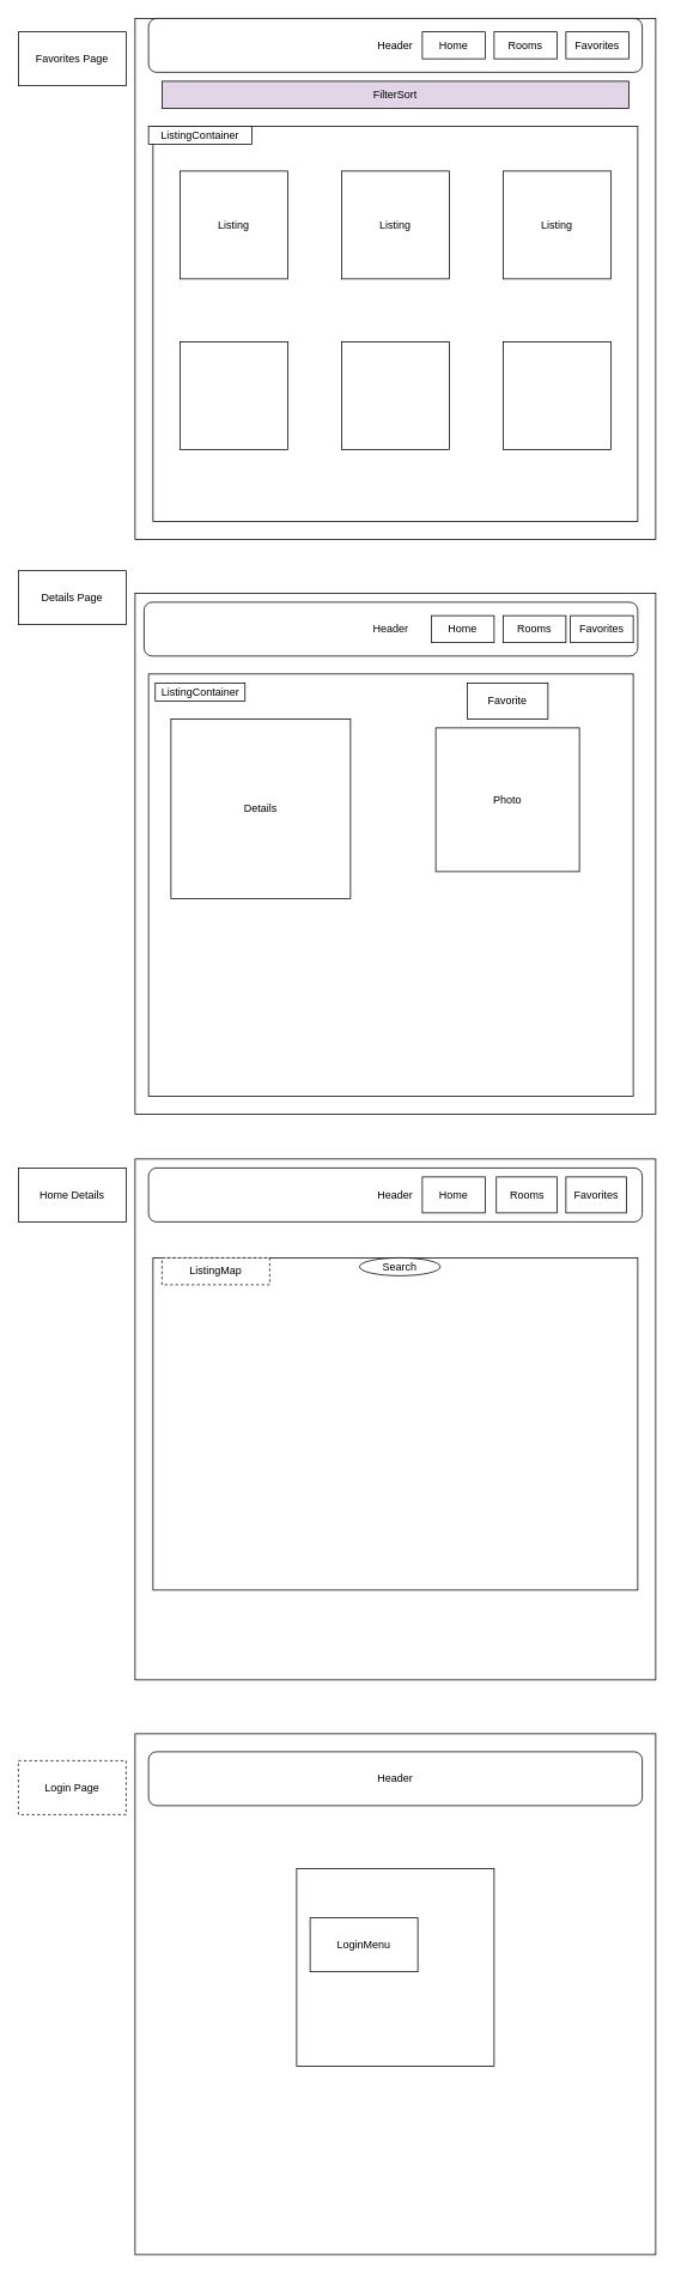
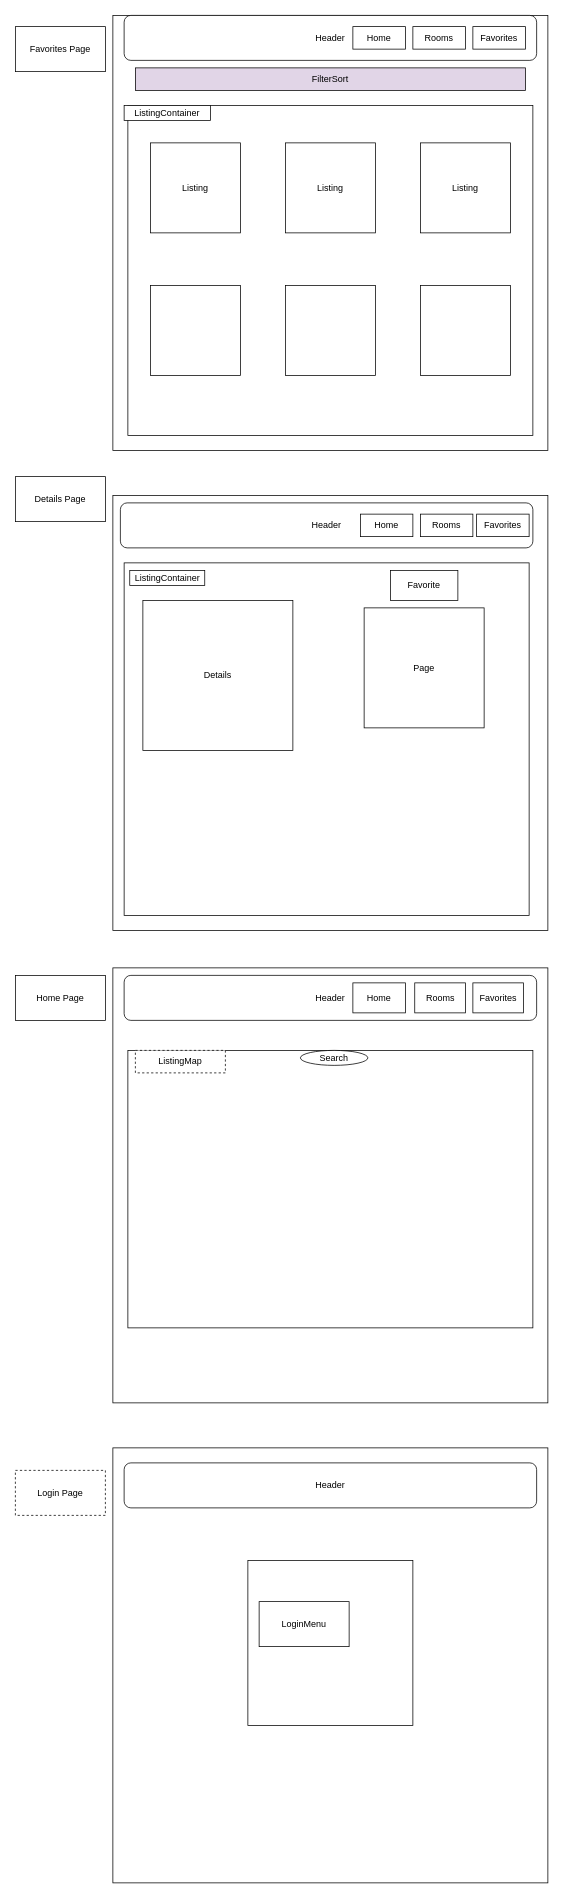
  <mxCell id="0" />
  <mxCell id="1" parent="0" />
  <mxCell id="2" value="" style="whiteSpace=wrap;html=1;aspect=fixed;" vertex="1" parent="1"><mxGeometry x="150" y="20" width="580" height="580" as="geometry" /></mxCell>
  <mxCell id="3" value="Header" style="rounded=1;whiteSpace=wrap;html=1;" vertex="1" parent="1"><mxGeometry x="165" y="20" width="550" height="60" as="geometry" /></mxCell>
  <mxCell id="4" value="FilterSort" style="rounded=0;whiteSpace=wrap;html=1;fillColor=#e1d5e7;" vertex="1" parent="1"><mxGeometry x="180" y="90" width="520" height="30" as="geometry" /></mxCell>
  <mxCell id="5" value="Home" style="rounded=0;whiteSpace=wrap;html=1;" vertex="1" parent="1"><mxGeometry x="470" y="35" width="70" height="30" as="geometry" /></mxCell>
  <mxCell id="6" value="Favorites" style="rounded=0;whiteSpace=wrap;html=1;" vertex="1" parent="1"><mxGeometry x="630" y="35" width="70" height="30" as="geometry" /></mxCell>
  <mxCell id="7" value="&lt;p style=&quot;line-height: 60% ; font-size: 15px&quot;&gt;&lt;br&gt;&lt;/p&gt;" style="rounded=0;whiteSpace=wrap;html=1;align=left;" vertex="1" parent="1"><mxGeometry x="170" y="140" width="540" height="440" as="geometry" /></mxCell>
  <mxCell id="8" value="ListingContainer" style="rounded=0;whiteSpace=wrap;html=1;" vertex="1" parent="1"><mxGeometry x="165" y="140" width="115" height="20" as="geometry" /></mxCell>
  <mxCell id="9" value="Listing" style="whiteSpace=wrap;html=1;aspect=fixed;" vertex="1" parent="1"><mxGeometry x="200" y="190" width="120" height="120" as="geometry" /></mxCell>
  <mxCell id="10" value="Listing" style="whiteSpace=wrap;html=1;aspect=fixed;" vertex="1" parent="1"><mxGeometry x="380" y="190" width="120" height="120" as="geometry" /></mxCell>
  <mxCell id="11" value="Listing" style="whiteSpace=wrap;html=1;aspect=fixed;" vertex="1" parent="1"><mxGeometry x="560" y="190" width="120" height="120" as="geometry" /></mxCell>
  <mxCell id="12" value="" style="whiteSpace=wrap;html=1;aspect=fixed;" vertex="1" parent="1"><mxGeometry x="560" y="380" width="120" height="120" as="geometry" /></mxCell>
  <mxCell id="13" value="" style="whiteSpace=wrap;html=1;aspect=fixed;" vertex="1" parent="1"><mxGeometry x="380" y="380" width="120" height="120" as="geometry" /></mxCell>
  <mxCell id="14" value="" style="whiteSpace=wrap;html=1;aspect=fixed;" vertex="1" parent="1"><mxGeometry x="200" y="380" width="120" height="120" as="geometry" /></mxCell>
  <mxCell id="15" value="" style="whiteSpace=wrap;html=1;aspect=fixed;" vertex="1" parent="1"><mxGeometry x="150" y="660" width="580" height="580" as="geometry" /></mxCell>
  <mxCell id="16" value="Favorites Page" style="rounded=0;whiteSpace=wrap;html=1;" vertex="1" parent="1"><mxGeometry y="35" width="120" height="60" as="geometry" x="20" /></mxCell>
  <mxCell id="17" value="Details Page" style="rounded=0;whiteSpace=wrap;html=1;" vertex="1" parent="1"><mxGeometry x="20" y="635" width="120" height="60" as="geometry" /></mxCell>
  <mxCell id="18" value="Header" style="rounded=1;whiteSpace=wrap;html=1;" vertex="1" parent="1"><mxGeometry x="160" y="670" width="550" height="60" as="geometry" /></mxCell>
  <mxCell id="19" value="&lt;p style=&quot;line-height: 60% ; font-size: 15px&quot;&gt;&lt;br&gt;&lt;/p&gt;" style="rounded=0;whiteSpace=wrap;html=1;align=left;" vertex="1" parent="1"><mxGeometry x="165" y="750" width="540" height="470" as="geometry" /></mxCell>
  <mxCell id="20" value="ListingContainer" style="rounded=0;whiteSpace=wrap;html=1;" vertex="1" parent="1"><mxGeometry x="172.5" y="760" width="100" height="20" as="geometry" /></mxCell>
- <mxCell id="21" value="Photo" style="whiteSpace=wrap;html=1;aspect=fixed;" vertex="1" parent="1"><mxGeometry x="485" y="810" width="160" height="160" as="geometry" /></mxCell>
+ <mxCell id="21" value="Page" style="whiteSpace=wrap;html=1;aspect=fixed;" vertex="1" parent="1"><mxGeometry x="485" y="810" width="160" height="160" as="geometry" /></mxCell>
  <mxCell id="22" value="Details" style="whiteSpace=wrap;html=1;aspect=fixed;" vertex="1" parent="1"><mxGeometry x="190" y="800" width="200" height="200" as="geometry" /></mxCell>
  <mxCell id="23" value="Favorite" style="rounded=0;whiteSpace=wrap;html=1;" vertex="1" parent="1"><mxGeometry x="520" y="760" width="90" height="40" as="geometry" /></mxCell>
  <mxCell id="24" value="" style="whiteSpace=wrap;html=1;aspect=fixed;" vertex="1" parent="1"><mxGeometry x="150" y="1290" width="580" height="580" as="geometry" /></mxCell>
  <mxCell id="25" value="Header" style="rounded=1;whiteSpace=wrap;html=1;" vertex="1" parent="1"><mxGeometry x="165" y="1300" width="550" height="60" as="geometry" /></mxCell>
  <mxCell id="26" value="Rooms" style="rounded=0;whiteSpace=wrap;html=1;" vertex="1" parent="1"><mxGeometry x="550" y="35" width="70" height="30" as="geometry" /></mxCell>
  <mxCell id="27" value="Home" style="rounded=0;whiteSpace=wrap;html=1;" vertex="1" parent="1"><mxGeometry x="480" y="685" width="70" height="30" as="geometry" /></mxCell>
  <mxCell id="28" value="Rooms" style="rounded=0;whiteSpace=wrap;html=1;" vertex="1" parent="1"><mxGeometry x="560" y="685" width="70" height="30" as="geometry" /></mxCell>
  <mxCell id="29" value="Favorites" style="rounded=0;whiteSpace=wrap;html=1;" vertex="1" parent="1"><mxGeometry x="635" y="685" width="70" height="30" as="geometry" /></mxCell>
- <mxCell id="30" value="Home Details" style="rounded=0;whiteSpace=wrap;html=1;" vertex="1" parent="1"><mxGeometry y="1300" width="120" height="60" as="geometry" x="20" /></mxCell>
+ <mxCell id="30" value="Home Page" style="rounded=0;whiteSpace=wrap;html=1;" vertex="1" parent="1"><mxGeometry y="1300" width="120" height="60" as="geometry" x="20" /></mxCell>
  <mxCell id="31" value="" style="rounded=0;whiteSpace=wrap;html=1;" vertex="1" parent="1"><mxGeometry x="170" y="1400" width="540" height="370" as="geometry" /></mxCell>
  <mxCell id="32" value="ListingMap" style="rounded=0;whiteSpace=wrap;html=1;dashed=1;" vertex="1" parent="1"><mxGeometry x="180" y="1400" width="120" height="30" as="geometry" /></mxCell>
  <mxCell id="33" value="Home" style="rounded=0;whiteSpace=wrap;html=1;" vertex="1" parent="1"><mxGeometry x="470" y="1310" width="70" height="40" as="geometry" /></mxCell>
  <mxCell id="34" value="Rooms" style="rounded=0;whiteSpace=wrap;html=1;" vertex="1" parent="1"><mxGeometry x="552.5" y="1310" width="67.5" height="40" as="geometry" /></mxCell>
  <mxCell id="35" value="Favorites" style="rounded=0;whiteSpace=wrap;html=1;" vertex="1" parent="1"><mxGeometry x="630" y="1310" width="67.5" height="40" as="geometry" /></mxCell>
  <mxCell id="36" value="Search" style="ellipse;whiteSpace=wrap;html=1;" vertex="1" parent="1"><mxGeometry x="400" y="1400" width="90" height="20" as="geometry" /></mxCell>
  <mxCell id="37" value="" style="whiteSpace=wrap;html=1;aspect=fixed;" vertex="1" parent="1"><mxGeometry x="150" y="1930" width="580" height="580" as="geometry" /></mxCell>
  <mxCell id="38" value="Header" style="rounded=1;whiteSpace=wrap;html=1;" vertex="1" parent="1"><mxGeometry x="165" y="1950" width="550" height="60" as="geometry" /></mxCell>
  <mxCell id="39" value="" style="whiteSpace=wrap;html=1;aspect=fixed;" vertex="1" parent="1"><mxGeometry x="330" y="2080" width="220" height="220" as="geometry" /></mxCell>
  <mxCell id="40" value="LoginMenu" style="rounded=0;whiteSpace=wrap;html=1;" vertex="1" parent="1"><mxGeometry x="345" y="2135" width="120" height="60" as="geometry" /></mxCell>
  <mxCell id="41" value="Login Page" style="rounded=0;whiteSpace=wrap;html=1;dashed=1;" vertex="1" parent="1"><mxGeometry y="1960" width="120" height="60" as="geometry" x="20" /></mxCell>
